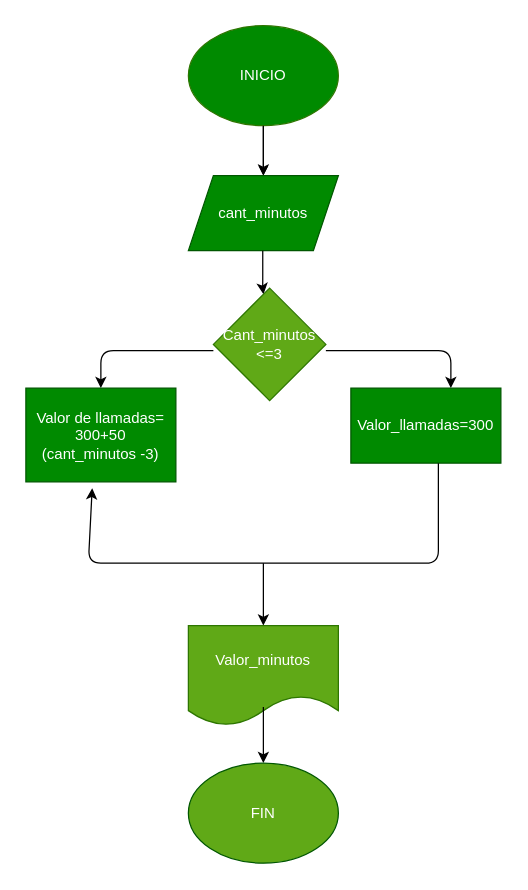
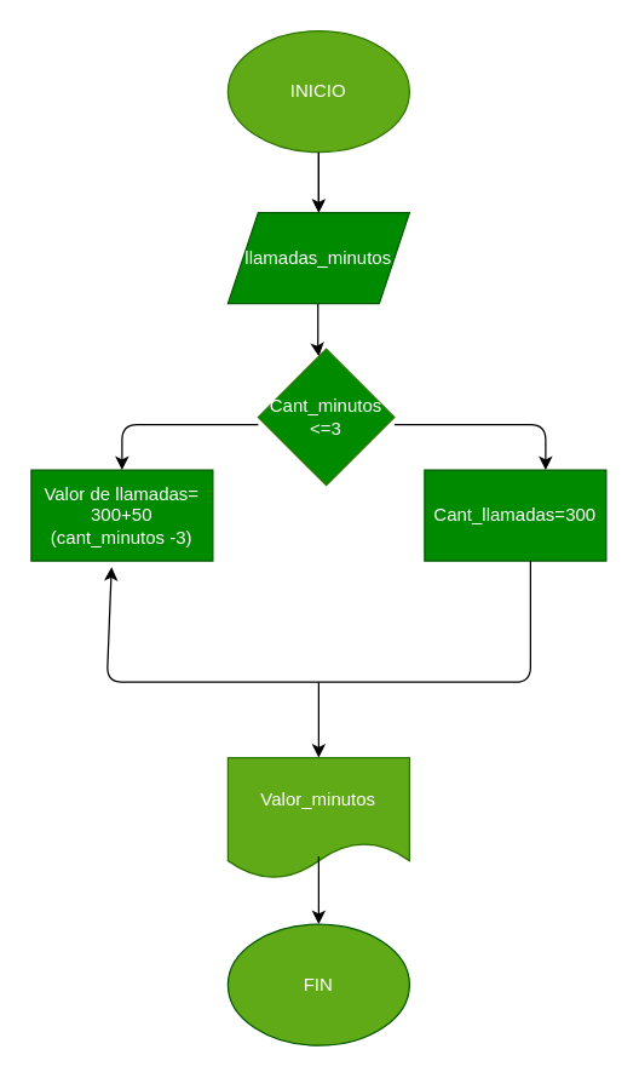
  <mxCell id="0" />
  <mxCell id="1" parent="0" />
  <mxCell id="2" value="" style="edgeStyle=none;html=1;endArrow=open;" parent="1" source="3" target="5" edge="1"><mxGeometry relative="1" as="geometry" /></mxCell>
- <mxCell id="3" value="INICIO" style="ellipse;whiteSpace=wrap;html=1;fillColor=#008a00;fontColor=#ffffff;strokeColor=#2D7600;" parent="1" vertex="1"><mxGeometry x="150" y="20" width="120" height="80" as="geometry" /></mxCell>
+ <mxCell id="3" value="INICIO" style="ellipse;whiteSpace=wrap;html=1;fillColor=#60a917;fontColor=#ffffff;strokeColor=#2D7600;" parent="1" vertex="1"><mxGeometry x="150" y="20" width="120" height="80" as="geometry" /></mxCell>
  <mxCell id="4" value="" style="endArrow=classic;html=1;" parent="1" target="5" edge="1"><mxGeometry width="50" height="50" relative="1" as="geometry"><mxPoint x="210" y="100" as="sourcePoint" /><mxPoint x="210" y="140" as="targetPoint" /></mxGeometry></mxCell>
- <mxCell id="5" value="cant_minutos&lt;br&gt;" style="shape=parallelogram;perimeter=parallelogramPerimeter;whiteSpace=wrap;html=1;fixedSize=1;fillColor=#008a00;fontColor=#ffffff;strokeColor=#005700;" parent="1" vertex="1"><mxGeometry x="150" y="140" width="120" height="60" as="geometry" /></mxCell>
+ <mxCell id="5" value="llamadas_minutos&lt;br&gt;" style="shape=parallelogram;perimeter=parallelogramPerimeter;whiteSpace=wrap;html=1;fixedSize=1;fillColor=#008a00;fontColor=#ffffff;strokeColor=#005700;" parent="1" vertex="1"><mxGeometry x="150" y="140" width="120" height="60" as="geometry" /></mxCell>
  <mxCell id="6" value="" style="endArrow=classic;html=1;" parent="1" target="7" edge="1"><mxGeometry width="50" height="50" relative="1" as="geometry"><mxPoint x="209.5" y="200" as="sourcePoint" /><mxPoint x="209.5" y="240" as="targetPoint" /><Array as="points"><mxPoint x="209.5" y="230" /></Array></mxGeometry></mxCell>
- <mxCell id="7" value="Cant_minutos&lt;br&gt;&amp;lt;=3" style="rhombus;whiteSpace=wrap;html=1;fillColor=#60a917;fontColor=#ffffff;strokeColor=#2D7600;" parent="1" vertex="1"><mxGeometry x="170" y="230" width="90" height="90" as="geometry" /></mxCell>
+ <mxCell id="7" value="Cant_minutos&lt;br&gt;&amp;lt;=3" style="rhombus;whiteSpace=wrap;html=1;fillColor=#008a00;fontColor=#ffffff;strokeColor=#2D7600;" parent="1" vertex="1"><mxGeometry x="170" y="230" width="90" height="90" as="geometry" /></mxCell>
  <mxCell id="8" value="" style="endArrow=classic;html=1;" parent="1" edge="1"><mxGeometry width="50" height="50" relative="1" as="geometry"><mxPoint x="260" y="280" as="sourcePoint" /><mxPoint x="360" y="310" as="targetPoint" /><Array as="points"><mxPoint x="360" y="280" /></Array></mxGeometry></mxCell>
  <mxCell id="9" value="" style="endArrow=classic;html=1;" parent="1" target="10" edge="1"><mxGeometry width="50" height="50" relative="1" as="geometry"><mxPoint x="170" y="280" as="sourcePoint" /><mxPoint x="80" y="340" as="targetPoint" /><Array as="points"><mxPoint x="80" y="280" /></Array></mxGeometry></mxCell>
- <mxCell id="10" value="Valor de llamadas=&lt;br&gt;300+50&lt;br&gt;(cant_minutos -3)" style="rounded=0;whiteSpace=wrap;html=1;fillColor=#008a00;fontColor=#ffffff;strokeColor=#005700;" parent="1" vertex="1"><mxGeometry x="20" y="310" width="120" height="75" as="geometry" /></mxCell>
- <mxCell id="11" value="Valor_llamadas=300" style="rounded=0;whiteSpace=wrap;html=1;fillColor=#008a00;fontColor=#ffffff;strokeColor=#005700;" parent="1" vertex="1"><mxGeometry x="280" y="310" width="120" height="60" as="geometry" /></mxCell>
+ <mxCell id="10" value="Valor de llamadas=&lt;br&gt;300+50&lt;br&gt;(cant_minutos -3)" style="rounded=0;whiteSpace=wrap;html=1;fillColor=#008a00;fontColor=#ffffff;strokeColor=#005700;" parent="1" vertex="1"><mxGeometry x="20" y="310" width="120" height="60" as="geometry" /></mxCell>
+ <mxCell id="11" value="Cant_llamadas=300" style="rounded=0;whiteSpace=wrap;html=1;fillColor=#008a00;fontColor=#ffffff;strokeColor=#005700;" parent="1" vertex="1"><mxGeometry x="280" y="310" width="120" height="60" as="geometry" /></mxCell>
  <mxCell id="12" value="" style="endArrow=classic;html=1;entryX=0.442;entryY=1.067;entryDx=0;entryDy=0;entryPerimeter=0;" parent="1" target="10" edge="1"><mxGeometry width="50" height="50" relative="1" as="geometry"><mxPoint x="350" y="370" as="sourcePoint" /><mxPoint x="150" y="490" as="targetPoint" /><Array as="points"><mxPoint x="350" y="450" /><mxPoint y="450" x="70" /></Array></mxGeometry></mxCell>
  <mxCell id="13" value="" style="endArrow=classic;html=1;" parent="1" target="14" edge="1"><mxGeometry width="50" height="50" relative="1" as="geometry"><mxPoint x="210" y="450" as="sourcePoint" /><mxPoint x="210" y="500" as="targetPoint" /></mxGeometry></mxCell>
  <mxCell id="14" value="Valor_minutos" style="shape=document;whiteSpace=wrap;html=1;boundedLbl=1;fillColor=#60a917;fontColor=#ffffff;strokeColor=#2D7600;" parent="1" vertex="1"><mxGeometry x="150" y="500" width="120" height="80" as="geometry" /></mxCell>
  <mxCell id="15" value="" style="endArrow=classic;html=1;" parent="1" target="16" edge="1"><mxGeometry width="50" height="50" relative="1" as="geometry"><mxPoint x="210" y="565" as="sourcePoint" /><mxPoint x="210" y="620" as="targetPoint" /></mxGeometry></mxCell>
  <mxCell id="16" value="FIN" style="ellipse;whiteSpace=wrap;html=1;fillColor=#60a917;fontColor=#ffffff;strokeColor=#005700;" parent="1" vertex="1"><mxGeometry x="150" y="610" width="120" height="80" as="geometry" /></mxCell>
